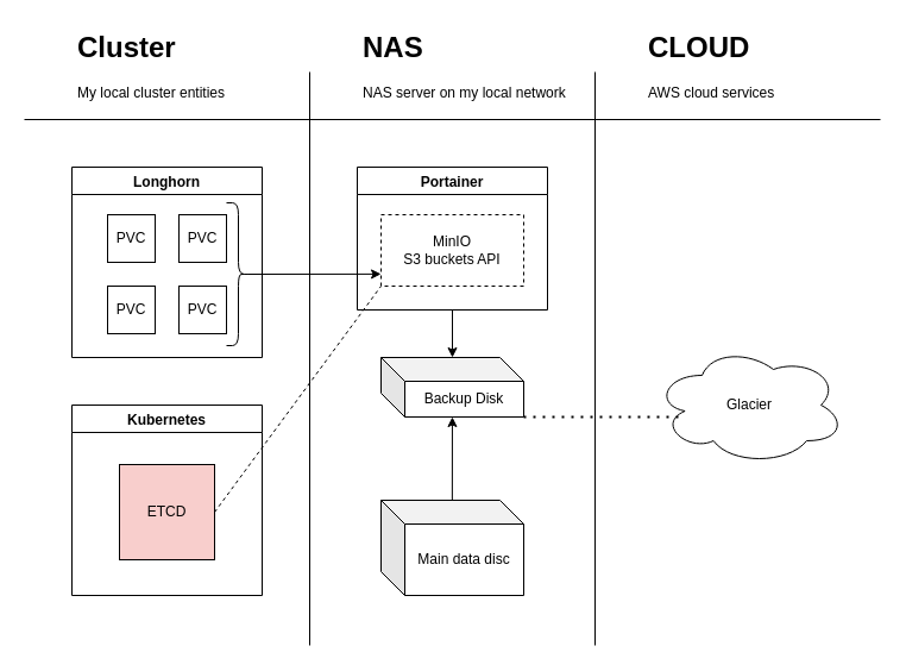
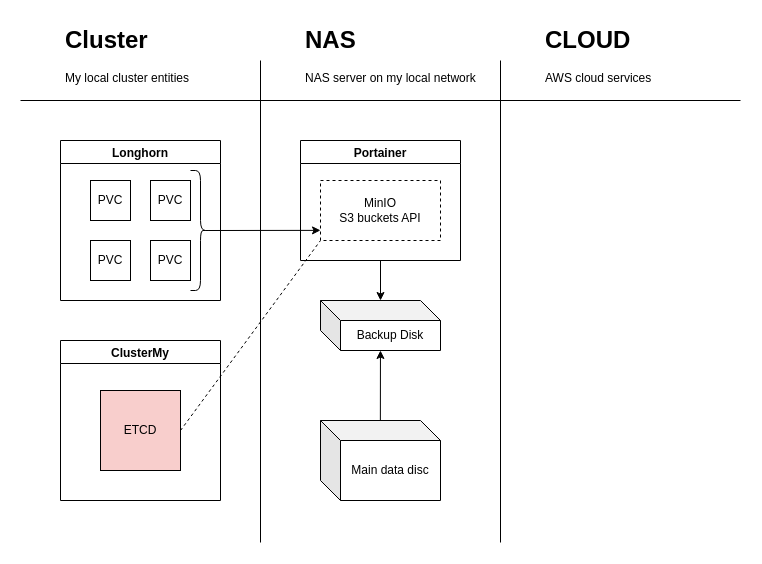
  <mxCell id="0" />
  <mxCell id="1" parent="0" />
  <mxCell id="2" value="Longhorn" style="swimlane;" vertex="1" parent="1"><mxGeometry x="60" y="140" width="160.0" height="160" as="geometry" /></mxCell>
  <mxCell id="3" value="PVC" style="rounded=0;whiteSpace=wrap;html=1;" vertex="1" parent="2"><mxGeometry x="30" y="40" width="40" height="40" as="geometry" /></mxCell>
  <mxCell id="4" value="PVC" style="rounded=0;whiteSpace=wrap;html=1;" vertex="1" parent="2"><mxGeometry x="90" y="40" width="40" height="40" as="geometry" /></mxCell>
  <mxCell id="5" value="PVC" style="rounded=0;whiteSpace=wrap;html=1;" vertex="1" parent="2"><mxGeometry x="30" y="100" width="40" height="40" as="geometry" /></mxCell>
  <mxCell id="6" value="PVC" style="rounded=0;whiteSpace=wrap;html=1;" vertex="1" parent="2"><mxGeometry x="90" y="100" width="40" height="40" as="geometry" /></mxCell>
  <mxCell id="7" value="" style="shape=curlyBracket;whiteSpace=wrap;html=1;rounded=1;flipH=1;size=0.5;" vertex="1" parent="2"><mxGeometry x="130.0" y="30.0" width="20" height="120" as="geometry" /></mxCell>
- <mxCell id="8" value="Kubernetes" style="swimlane;" vertex="1" parent="1"><mxGeometry x="60" y="340" width="160" height="160" as="geometry" /></mxCell>
+ <mxCell id="8" value="ClusterMy" style="swimlane;" vertex="1" parent="1"><mxGeometry x="60" y="340" width="160" height="160" as="geometry" /></mxCell>
  <mxCell id="9" value="ETCD" style="rounded=0;whiteSpace=wrap;html=1;fillColor=#f8cecc;" vertex="1" parent="8"><mxGeometry x="40" y="50" width="80" height="80" as="geometry" /></mxCell>
  <mxCell id="10" value="" style="endArrow=none;html=1;rounded=0;" edge="1" parent="1"><mxGeometry width="50" height="50" relative="1" as="geometry"><mxPoint x="20" y="100" as="sourcePoint" /><mxPoint x="740" y="100" as="targetPoint" /></mxGeometry></mxCell>
  <mxCell id="11" value="" style="endArrow=none;html=1;rounded=0;" edge="1" parent="1"><mxGeometry width="50" height="50" relative="1" as="geometry"><mxPoint x="260" y="542" as="sourcePoint" /><mxPoint x="260" y="60" as="targetPoint" /></mxGeometry></mxCell>
  <mxCell id="12" value="" style="endArrow=none;html=1;rounded=0;" edge="1" parent="1"><mxGeometry width="50" height="50" relative="1" as="geometry"><mxPoint x="500" y="542" as="sourcePoint" /><mxPoint x="500" y="60" as="targetPoint" /></mxGeometry></mxCell>
  <mxCell id="13" value="&lt;h1&gt;Cluster&lt;/h1&gt;&lt;p&gt;My local cluster entities&lt;/p&gt;" style="text;html=1;strokeColor=none;fillColor=none;spacing=5;spacingTop=-20;whiteSpace=wrap;overflow=hidden;rounded=0;" vertex="1" parent="1"><mxGeometry x="60" y="20" width="200" height="80" as="geometry" /></mxCell>
  <mxCell id="14" value="&lt;h1&gt;NAS&lt;/h1&gt;&lt;p&gt;NAS server on my local network&lt;/p&gt;" style="text;html=1;strokeColor=none;fillColor=none;spacing=5;spacingTop=-20;whiteSpace=wrap;overflow=hidden;rounded=0;" vertex="1" parent="1"><mxGeometry x="300" y="20" width="200" height="80" as="geometry" /></mxCell>
  <mxCell id="15" value="&lt;h1&gt;CLOUD&lt;/h1&gt;&lt;p&gt;AWS cloud services&lt;/p&gt;" style="text;html=1;strokeColor=none;fillColor=none;spacing=5;spacingTop=-20;whiteSpace=wrap;overflow=hidden;rounded=0;" vertex="1" parent="1"><mxGeometry x="540" y="20" width="200" height="80" as="geometry" /></mxCell>
- <mxCell id="16" value="Glacier" style="ellipse;shape=cloud;whiteSpace=wrap;html=1;" vertex="1" parent="1"><mxGeometry x="550" y="290" width="160" height="100" as="geometry" /></mxCell>
  <mxCell id="17" value="Main data disc" style="shape=cube;whiteSpace=wrap;html=1;boundedLbl=1;backgroundOutline=1;darkOpacity=0.05;darkOpacity2=0.1;" vertex="1" parent="1"><mxGeometry x="320" y="420" width="120" height="80" as="geometry" /></mxCell>
  <mxCell id="18" value="Backup Disk" style="shape=cube;whiteSpace=wrap;html=1;boundedLbl=1;backgroundOutline=1;darkOpacity=0.05;darkOpacity2=0.1;" vertex="1" parent="1"><mxGeometry x="320" y="300" width="120" height="50" as="geometry" /></mxCell>
  <mxCell id="19" value="Portainer" style="swimlane;" vertex="1" parent="1"><mxGeometry x="300" y="140" width="160" height="120" as="geometry" /></mxCell>
  <mxCell id="20" value="MinIO&lt;br&gt;S3 buckets API" style="rounded=0;whiteSpace=wrap;html=1;dashed=1;" vertex="1" parent="19"><mxGeometry x="20" y="40" width="120" height="60" as="geometry" /></mxCell>
  <mxCell id="21" value="" style="endArrow=classic;html=1;rounded=0;entryX=0;entryY=0.5;entryDx=0;entryDy=0;exitX=0.1;exitY=0.5;exitDx=0;exitDy=0;exitPerimeter=0;" edge="1" parent="19" source="7"><mxGeometry width="50" height="50" relative="1" as="geometry"><mxPoint x="-90" y="89.87" as="sourcePoint" /><mxPoint x="20" y="89.87" as="targetPoint" /></mxGeometry></mxCell>
  <mxCell id="22" value="" style="endArrow=classic;html=1;rounded=0;exitX=0.5;exitY=1;exitDx=0;exitDy=0;" edge="1" parent="1" source="19" target="18"><mxGeometry width="50" height="50" relative="1" as="geometry"><mxPoint x="350" y="320" as="sourcePoint" /><mxPoint x="400" y="270" as="targetPoint" /></mxGeometry></mxCell>
  <mxCell id="23" value="" style="endArrow=classic;html=1;rounded=0;exitX=0.55;exitY=0.006;exitDx=0;exitDy=0;exitPerimeter=0;" edge="1" parent="1" target="18"><mxGeometry width="50" height="50" relative="1" as="geometry"><mxPoint x="379.86" y="420.48" as="sourcePoint" /><mxPoint x="379.86" y="380" as="targetPoint" /></mxGeometry></mxCell>
  <mxCell id="24" value="" style="endArrow=none;dashed=1;html=1;rounded=0;entryX=0;entryY=1;entryDx=0;entryDy=0;" edge="1" parent="1" target="20"><mxGeometry width="50" height="50" relative="1" as="geometry"><mxPoint x="180" y="430" as="sourcePoint" /><mxPoint x="330" y="300" as="targetPoint" /></mxGeometry></mxCell>
- <mxCell id="25" value="" style="endArrow=none;dashed=1;html=1;dashPattern=1 3;strokeWidth=2;rounded=0;exitX=0;exitY=0;exitDx=120;exitDy=50;exitPerimeter=0;entryX=0.125;entryY=0.6;entryDx=0;entryDy=0;entryPerimeter=0;" edge="1" parent="1" source="18" target="16"><mxGeometry width="50" height="50" relative="1" as="geometry"><mxPoint x="400" y="350" as="sourcePoint" /><mxPoint x="450" y="300" as="targetPoint" /></mxGeometry></mxCell>
